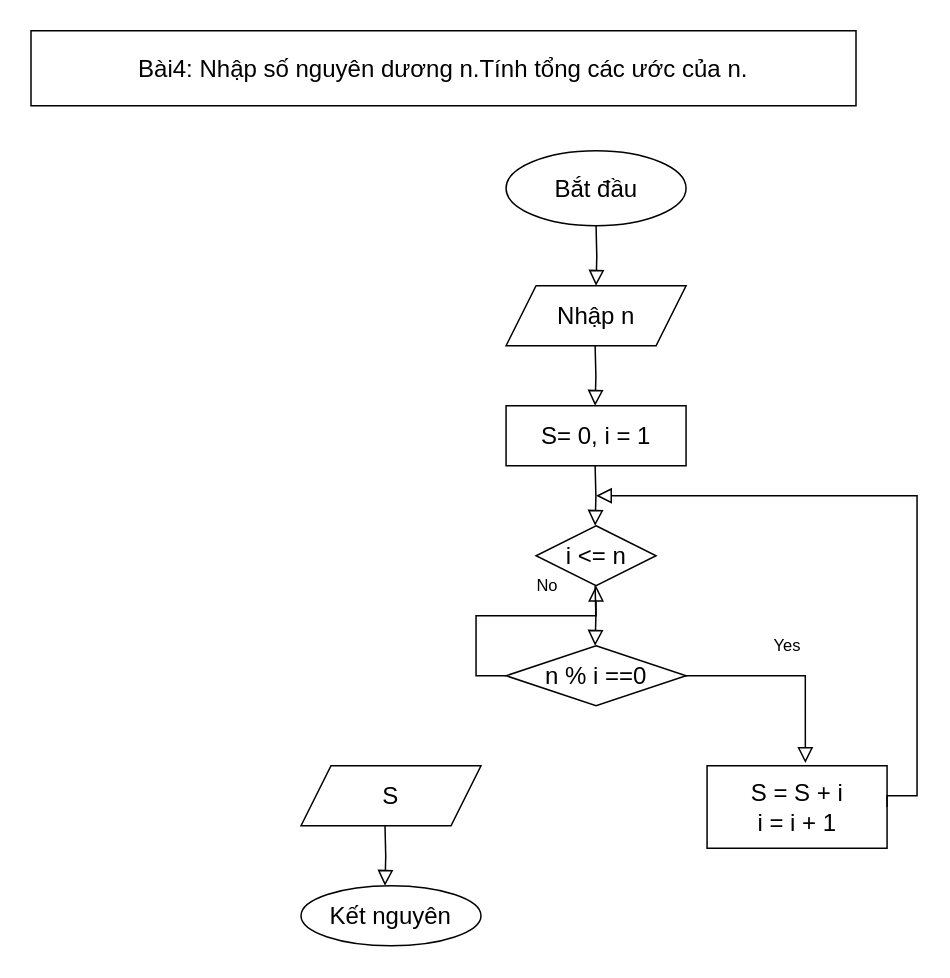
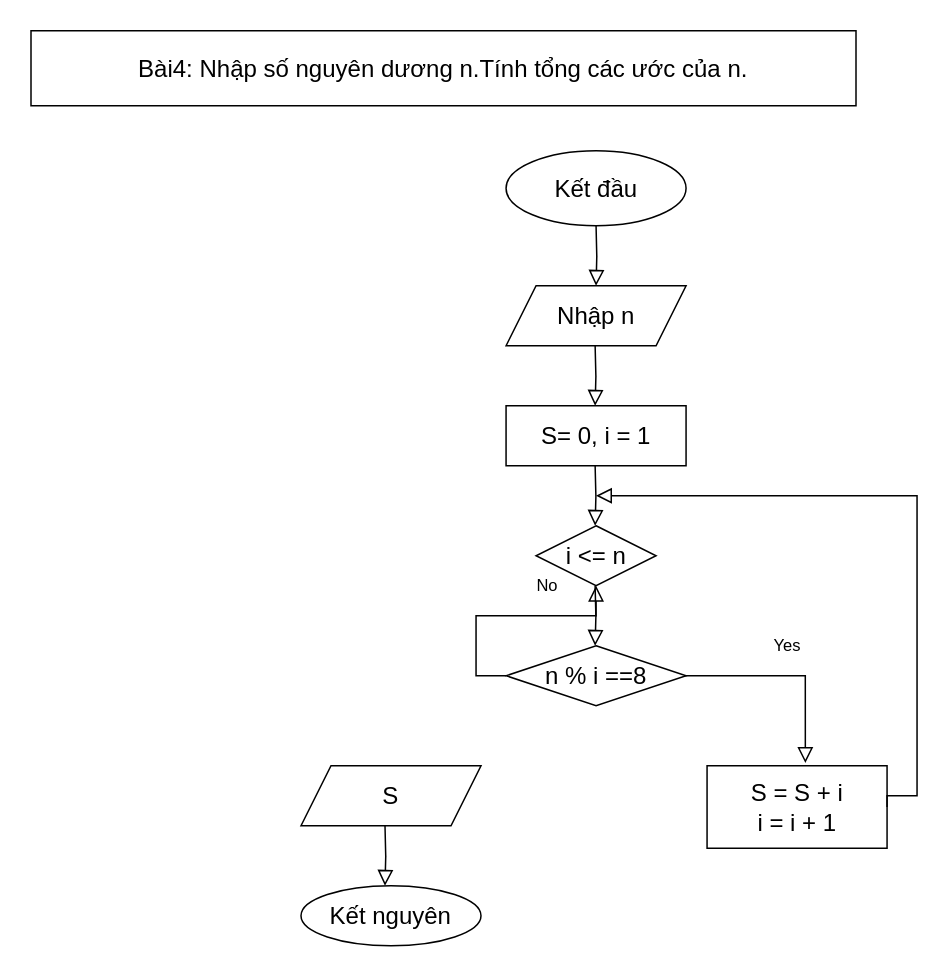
  <mxCell id="0" />
  <mxCell id="1" parent="0" />
  <mxCell id="2" value="" style="rounded=0;html=1;jettySize=auto;orthogonalLoop=1;fontSize=11;endArrow=block;endFill=0;endSize=8;strokeWidth=1;shadow=0;labelBackgroundColor=none;edgeStyle=orthogonalEdgeStyle;" parent="1" edge="1"><mxGeometry relative="1" as="geometry"><mxPoint x="396.71" y="150" as="sourcePoint" /><mxPoint x="396.71" y="190" as="targetPoint" /></mxGeometry></mxCell>
  <mxCell id="3" value="Yes" style="rounded=0;html=1;jettySize=auto;orthogonalLoop=1;fontSize=11;endArrow=block;endFill=0;endSize=8;strokeWidth=1;shadow=0;labelBackgroundColor=none;edgeStyle=orthogonalEdgeStyle;entryX=0.546;entryY=-0.034;entryDx=0;entryDy=0;entryPerimeter=0;" parent="1" target="13" edge="1"><mxGeometry y="20" relative="1" as="geometry"><mxPoint as="offset" /><mxPoint x="455.46" y="450" as="sourcePoint" /><mxPoint x="536.71" y="500" as="targetPoint" /><Array as="points"><mxPoint x="536.71" y="450" /></Array></mxGeometry></mxCell>
  <mxCell id="4" value="No" style="rounded=0;html=1;jettySize=auto;orthogonalLoop=1;fontSize=11;endArrow=block;endFill=0;endSize=8;strokeWidth=1;shadow=0;labelBackgroundColor=none;edgeStyle=orthogonalEdgeStyle;exitX=0;exitY=0.5;exitDx=0;exitDy=0;" parent="1" source="11" target="9" edge="1"><mxGeometry x="0.333" y="20" relative="1" as="geometry"><mxPoint as="offset" /><mxPoint x="256.71" y="450" as="sourcePoint" /><mxPoint x="257" y="500" as="targetPoint" /></mxGeometry></mxCell>
- <mxCell id="5" value="Bắt đầu" style="ellipse;whiteSpace=wrap;html=1;fontSize=16;" vertex="1" parent="1"><mxGeometry x="336.71" y="100" width="120" height="50" as="geometry" /></mxCell>
+ <mxCell id="5" value="Kết đầu" style="ellipse;whiteSpace=wrap;html=1;fontSize=16;" vertex="1" parent="1"><mxGeometry x="336.71" y="100" width="120" height="50" as="geometry" /></mxCell>
  <mxCell id="6" value="Nhập n" style="shape=parallelogram;perimeter=parallelogramPerimeter;whiteSpace=wrap;html=1;fixedSize=1;fontSize=16;" vertex="1" parent="1"><mxGeometry x="336.71" y="190" width="120" height="40" as="geometry" /></mxCell>
  <mxCell id="7" value="" style="rounded=0;html=1;jettySize=auto;orthogonalLoop=1;fontSize=11;endArrow=block;endFill=0;endSize=8;strokeWidth=1;shadow=0;labelBackgroundColor=none;edgeStyle=orthogonalEdgeStyle;" edge="1" parent="1"><mxGeometry relative="1" as="geometry"><mxPoint x="396.09" y="230" as="sourcePoint" /><mxPoint x="396.09" y="270" as="targetPoint" /></mxGeometry></mxCell>
  <mxCell id="8" value="S= 0, i = 1" style="rounded=0;whiteSpace=wrap;html=1;fontSize=16;" vertex="1" parent="1"><mxGeometry x="336.71" y="270" width="120" height="40" as="geometry" /></mxCell>
  <mxCell id="9" value="i &amp;lt;= n" style="rhombus;whiteSpace=wrap;html=1;fontSize=16;" vertex="1" parent="1"><mxGeometry x="356.71" y="350" width="80" height="40" as="geometry" /></mxCell>
  <mxCell id="10" value="" style="rounded=0;html=1;jettySize=auto;orthogonalLoop=1;fontSize=11;endArrow=block;endFill=0;endSize=8;strokeWidth=1;shadow=0;labelBackgroundColor=none;edgeStyle=orthogonalEdgeStyle;" edge="1" parent="1"><mxGeometry relative="1" as="geometry"><mxPoint x="396.09" y="310" as="sourcePoint" /><mxPoint x="396.09" y="350" as="targetPoint" /></mxGeometry></mxCell>
- <mxCell id="11" value="n % i ==0" style="rhombus;whiteSpace=wrap;html=1;fontSize=16;" vertex="1" parent="1"><mxGeometry x="336.71" y="430" width="120" height="40" as="geometry" /></mxCell>
+ <mxCell id="11" value="n % i ==8" style="rhombus;whiteSpace=wrap;html=1;fontSize=16;" vertex="1" parent="1"><mxGeometry x="336.71" y="430" width="120" height="40" as="geometry" /></mxCell>
  <mxCell id="12" value="" style="rounded=0;html=1;jettySize=auto;orthogonalLoop=1;fontSize=11;endArrow=block;endFill=0;endSize=8;strokeWidth=1;shadow=0;labelBackgroundColor=none;edgeStyle=orthogonalEdgeStyle;" edge="1" parent="1"><mxGeometry relative="1" as="geometry"><mxPoint x="396.08" y="390" as="sourcePoint" /><mxPoint x="396.08" y="430" as="targetPoint" /></mxGeometry></mxCell>
  <mxCell id="13" value="S = S + i&lt;br&gt;i = i + 1" style="rounded=0;whiteSpace=wrap;html=1;fontSize=16;" vertex="1" parent="1"><mxGeometry x="470.71" y="510" width="120" height="55" as="geometry" /></mxCell>
  <mxCell id="14" value="" style="rounded=0;html=1;jettySize=auto;orthogonalLoop=1;fontSize=11;endArrow=block;endFill=0;endSize=8;strokeWidth=1;shadow=0;labelBackgroundColor=none;edgeStyle=orthogonalEdgeStyle;exitX=1;exitY=0.5;exitDx=0;exitDy=0;" edge="1" parent="1" source="13"><mxGeometry relative="1" as="geometry"><mxPoint x="490.71" y="400" as="sourcePoint" /><mxPoint x="396.71" y="330" as="targetPoint" /><Array as="points"><mxPoint x="610.71" y="530" /><mxPoint x="610.71" y="330" /></Array></mxGeometry></mxCell>
  <mxCell id="15" value="S" style="shape=parallelogram;perimeter=parallelogramPerimeter;whiteSpace=wrap;html=1;fixedSize=1;fontSize=16;" vertex="1" parent="1"><mxGeometry x="200" y="510" width="120" height="40" as="geometry" /></mxCell>
  <mxCell id="16" value="" style="rounded=0;html=1;jettySize=auto;orthogonalLoop=1;fontSize=11;endArrow=block;endFill=0;endSize=8;strokeWidth=1;shadow=0;labelBackgroundColor=none;edgeStyle=orthogonalEdgeStyle;" edge="1" parent="1"><mxGeometry relative="1" as="geometry"><mxPoint x="256" y="550" as="sourcePoint" /><mxPoint x="256" y="590" as="targetPoint" /></mxGeometry></mxCell>
  <mxCell id="17" value="Kết nguyên" style="ellipse;whiteSpace=wrap;html=1;fontSize=16;" vertex="1" parent="1"><mxGeometry x="200" y="590" width="120" height="40" as="geometry" /></mxCell>
  <mxCell id="18" value="Bài4: Nhập số nguyên dương n.Tính tổng các ước của n." style="rounded=0;whiteSpace=wrap;html=1;fontSize=16;" vertex="1" parent="1"><mxGeometry width="550" height="50" as="geometry" x="20" y="20" /></mxCell>
